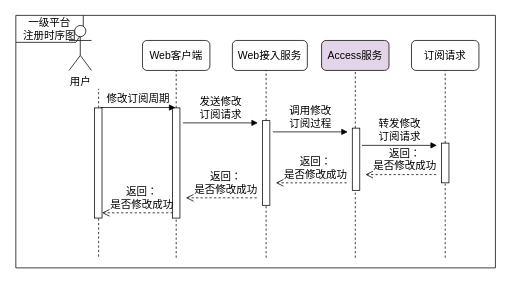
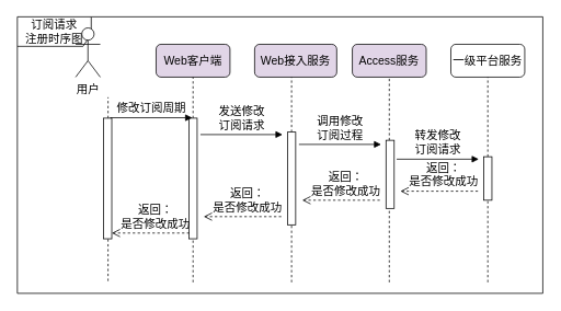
  <mxCell id="0" />
  <mxCell id="1" parent="0" />
- <mxCell id="2" value="&lt;font style=&quot;font-size: 14px&quot;&gt;一级平台&lt;br&gt;注册时序图&lt;/font&gt;" style="shape=umlFrame;whiteSpace=wrap;html=1;width=90;height=36;" vertex="1" parent="1"><mxGeometry y="20" width="640" height="337" as="geometry" x="20" /></mxCell>
+ <mxCell id="2" value="&lt;font style=&quot;font-size: 14px&quot;&gt;订阅请求&lt;br&gt;注册时序图&lt;/font&gt;" style="shape=umlFrame;whiteSpace=wrap;html=1;width=90;height=36;" vertex="1" parent="1"><mxGeometry y="20" width="640" height="337" as="geometry" x="20" /></mxCell>
  <mxCell id="3" value="用户" style="shape=umlActor;verticalLabelPosition=bottom;labelBackgroundColor=#ffffff;verticalAlign=top;html=1;outlineConnect=0;fontSize=14;fontColor=#000000;" parent="1" vertex="1"><mxGeometry x="91" y="33.5" width="30" height="60" as="geometry" /></mxCell>
- <mxCell id="4" value="Web客户端" style="rounded=1;whiteSpace=wrap;html=1;fontSize=14;fontColor=#000000;" parent="1" vertex="1"><mxGeometry x="189" y="53.5" width="90" height="40" as="geometry" /></mxCell>
+ <mxCell id="4" value="Web客户端" style="rounded=1;whiteSpace=wrap;html=1;fontSize=14;fontColor=#000000;fillColor=#e1d5e7;" parent="1" vertex="1"><mxGeometry x="189" y="53.5" width="90" height="40" as="geometry" /></mxCell>
  <mxCell id="5" value="" style="endArrow=none;dashed=1;html=1;fontSize=14;fontColor=#000000;" parent="1" source="15" edge="1"><mxGeometry width="50" height="50" relative="1" as="geometry"><mxPoint x="234" y="343.5" as="sourcePoint" /><mxPoint x="234" y="93.5" as="targetPoint" /></mxGeometry></mxCell>
  <mxCell id="6" value="" style="endArrow=none;dashed=1;html=1;fontSize=14;fontColor=#000000;" parent="1" source="13" edge="1"><mxGeometry width="50" height="50" relative="1" as="geometry"><mxPoint x="130.5" y="342" as="sourcePoint" /><mxPoint x="130.5" y="118" as="targetPoint" /></mxGeometry></mxCell>
- <mxCell id="7" value="&lt;span&gt;Web接入服务&lt;/span&gt;" style="rounded=1;whiteSpace=wrap;html=1;fontSize=14;fontColor=#000000;" parent="1" vertex="1"><mxGeometry x="309" y="53.5" width="100" height="40" as="geometry" /></mxCell>
+ <mxCell id="7" value="&lt;span&gt;Web接入服务&lt;/span&gt;" style="rounded=1;whiteSpace=wrap;html=1;fontSize=14;fontColor=#000000;fillColor=#e1d5e7;" parent="1" vertex="1"><mxGeometry x="309" y="53.5" width="100" height="40" as="geometry" /></mxCell>
  <mxCell id="8" value="" style="endArrow=none;dashed=1;html=1;fontSize=14;fontColor=#000000;" parent="1" source="19" edge="1"><mxGeometry width="50" height="50" relative="1" as="geometry"><mxPoint x="354" y="343.5" as="sourcePoint" /><mxPoint x="354" y="93.5" as="targetPoint" /></mxGeometry></mxCell>
  <mxCell id="9" value="Access服务" style="rounded=1;whiteSpace=wrap;html=1;fontSize=14;fontColor=#000000;fillColor=#e1d5e7;" parent="1" vertex="1"><mxGeometry x="428" y="53.5" width="90" height="40" as="geometry" /></mxCell>
  <mxCell id="10" value="" style="endArrow=none;dashed=1;html=1;fontSize=14;fontColor=#000000;" parent="1" source="22" edge="1"><mxGeometry width="50" height="50" relative="1" as="geometry"><mxPoint x="473" y="343.5" as="sourcePoint" /><mxPoint x="473" y="93.5" as="targetPoint" /></mxGeometry></mxCell>
- <mxCell id="11" value="订阅请求" style="rounded=1;whiteSpace=wrap;html=1;fontSize=14;fontColor=#000000;" parent="1" vertex="1"><mxGeometry x="548" y="53.5" width="90" height="40" as="geometry" /></mxCell>
+ <mxCell id="11" value="一级平台服务" style="rounded=1;whiteSpace=wrap;html=1;fontSize=14;fontColor=#000000;" parent="1" vertex="1"><mxGeometry x="548" y="53.5" width="90" height="40" as="geometry" /></mxCell>
  <mxCell id="12" value="" style="endArrow=none;dashed=1;html=1;fontSize=14;fontColor=#000000;" parent="1" source="24" edge="1"><mxGeometry width="50" height="50" relative="1" as="geometry"><mxPoint x="593" y="343.5" as="sourcePoint" /><mxPoint x="593" y="93.5" as="targetPoint" /></mxGeometry></mxCell>
  <mxCell id="13" value="" style="html=1;points=[];perimeter=orthogonalPerimeter;rounded=0;shadow=0;comic=0;labelBackgroundColor=none;strokeColor=#000000;strokeWidth=1;fillColor=#FFFFFF;fontFamily=Verdana;fontSize=14;fontColor=#000000;align=center;" parent="1" vertex="1"><mxGeometry x="125" y="143.5" width="10" height="147" as="geometry" /></mxCell>
  <mxCell id="14" value="" style="endArrow=none;dashed=1;html=1;fontSize=14;fontColor=#000000;" parent="1" target="13" edge="1"><mxGeometry width="50" height="50" relative="1" as="geometry"><mxPoint x="130.5" y="342" as="sourcePoint" /><mxPoint x="130.5" y="118" as="targetPoint" /></mxGeometry></mxCell>
  <mxCell id="15" value="" style="html=1;points=[];perimeter=orthogonalPerimeter;rounded=0;shadow=0;comic=0;labelBackgroundColor=none;strokeColor=#000000;strokeWidth=1;fillColor=#FFFFFF;fontFamily=Verdana;fontSize=14;fontColor=#000000;align=center;" parent="1" vertex="1"><mxGeometry x="229" y="143.5" width="10" height="147" as="geometry" /></mxCell>
  <mxCell id="16" value="" style="endArrow=none;dashed=1;html=1;fontSize=14;fontColor=#000000;" parent="1" target="15" edge="1"><mxGeometry width="50" height="50" relative="1" as="geometry"><mxPoint x="234" y="343.5" as="sourcePoint" /><mxPoint x="234" y="93.5" as="targetPoint" /></mxGeometry></mxCell>
  <mxCell id="17" value="&lt;font style=&quot;font-size: 14px&quot;&gt;修改订阅周期&lt;/font&gt;" style="html=1;verticalAlign=bottom;endArrow=block;labelBackgroundColor=none;fontFamily=Verdana;fontSize=14;elbow=vertical;fontColor=#000000;" parent="1" edge="1"><mxGeometry relative="1" as="geometry"><mxPoint x="133" y="143" as="sourcePoint" /><mxPoint x="233" y="143" as="targetPoint" /></mxGeometry></mxCell>
  <mxCell id="18" value="&lt;font style=&quot;font-size: 14px&quot;&gt;发送修改&lt;br&gt;订阅请求&lt;/font&gt;" style="html=1;verticalAlign=bottom;endArrow=block;labelBackgroundColor=none;fontFamily=Verdana;fontSize=14;elbow=vertical;fontColor=#000000;" parent="1" edge="1"><mxGeometry relative="1" as="geometry"><mxPoint x="243" y="163.5" as="sourcePoint" /><mxPoint x="343" y="163.5" as="targetPoint" /></mxGeometry></mxCell>
  <mxCell id="19" value="" style="html=1;points=[];perimeter=orthogonalPerimeter;rounded=0;shadow=0;comic=0;labelBackgroundColor=none;strokeColor=#000000;strokeWidth=1;fillColor=#FFFFFF;fontFamily=Verdana;fontSize=14;fontColor=#000000;align=center;" parent="1" vertex="1"><mxGeometry x="349" y="160.5" width="10" height="113" as="geometry" /></mxCell>
  <mxCell id="20" value="" style="endArrow=none;dashed=1;html=1;fontSize=14;fontColor=#000000;" parent="1" target="19" edge="1"><mxGeometry width="50" height="50" relative="1" as="geometry"><mxPoint x="354" y="343.5" as="sourcePoint" /><mxPoint x="354" y="93.5" as="targetPoint" /></mxGeometry></mxCell>
  <mxCell id="21" value="&lt;font style=&quot;font-size: 14px&quot;&gt;调用修改&lt;br&gt;订阅过程&lt;/font&gt;" style="html=1;verticalAlign=bottom;endArrow=block;labelBackgroundColor=none;fontFamily=Verdana;fontSize=14;elbow=vertical;fontColor=#000000;" parent="1" edge="1"><mxGeometry relative="1" as="geometry"><mxPoint x="363" y="175.5" as="sourcePoint" /><mxPoint x="463" y="175.5" as="targetPoint" /></mxGeometry></mxCell>
  <mxCell id="22" value="" style="html=1;points=[];perimeter=orthogonalPerimeter;rounded=0;shadow=0;comic=0;labelBackgroundColor=none;strokeColor=#000000;strokeWidth=1;fillColor=#FFFFFF;fontFamily=Verdana;fontSize=14;fontColor=#000000;align=center;" parent="1" vertex="1"><mxGeometry x="469" y="170.5" width="10" height="83" as="geometry" /></mxCell>
  <mxCell id="23" value="" style="endArrow=none;dashed=1;html=1;fontSize=14;fontColor=#000000;" parent="1" target="22" edge="1"><mxGeometry width="50" height="50" relative="1" as="geometry"><mxPoint x="473" y="343.5" as="sourcePoint" /><mxPoint x="473" y="93.5" as="targetPoint" /></mxGeometry></mxCell>
  <mxCell id="24" value="" style="html=1;points=[];perimeter=orthogonalPerimeter;rounded=0;shadow=0;comic=0;labelBackgroundColor=none;strokeColor=#000000;strokeWidth=1;fillColor=#FFFFFF;fontFamily=Verdana;fontSize=14;fontColor=#000000;align=center;" parent="1" vertex="1"><mxGeometry x="588" y="190.5" width="10" height="53" as="geometry" /></mxCell>
  <mxCell id="25" value="" style="endArrow=none;dashed=1;html=1;fontSize=14;fontColor=#000000;" parent="1" target="24" edge="1"><mxGeometry width="50" height="50" relative="1" as="geometry"><mxPoint x="593" y="343.5" as="sourcePoint" /><mxPoint x="593" y="93.5" as="targetPoint" /></mxGeometry></mxCell>
  <mxCell id="26" value="&lt;font style=&quot;font-size: 14px&quot;&gt;转发修改&lt;br&gt;订阅请求&lt;/font&gt;" style="html=1;verticalAlign=bottom;endArrow=block;labelBackgroundColor=none;fontFamily=Verdana;fontSize=14;elbow=vertical;fontColor=#000000;" parent="1" edge="1"><mxGeometry relative="1" as="geometry"><mxPoint x="482" y="193.5" as="sourcePoint" /><mxPoint x="582" y="193.5" as="targetPoint" /></mxGeometry></mxCell>
  <mxCell id="27" value="返回：&lt;br&gt;是否修改成功" style="html=1;verticalAlign=bottom;endArrow=open;dashed=1;endSize=8;labelBackgroundColor=none;fontFamily=Verdana;fontSize=14;fontColor=#000000;" parent="1" edge="1"><mxGeometry x="-0.111" relative="1" as="geometry"><mxPoint x="486.5" y="232.5" as="targetPoint" /><mxPoint x="581" y="232.5" as="sourcePoint" /><mxPoint as="offset" /></mxGeometry></mxCell>
  <mxCell id="28" value="返回：&lt;br&gt;是否修改成功" style="html=1;verticalAlign=bottom;endArrow=open;dashed=1;endSize=8;labelBackgroundColor=none;fontFamily=Verdana;fontSize=14;fontColor=#000000;" parent="1" edge="1"><mxGeometry x="-0.111" relative="1" as="geometry"><mxPoint x="367" y="243.5" as="targetPoint" /><mxPoint x="461.5" y="243.5" as="sourcePoint" /><mxPoint as="offset" /></mxGeometry></mxCell>
  <mxCell id="29" value="返回：&lt;br&gt;是否修改成功" style="html=1;verticalAlign=bottom;endArrow=open;dashed=1;endSize=8;labelBackgroundColor=none;fontFamily=Verdana;fontSize=14;fontColor=#000000;" parent="1" edge="1"><mxGeometry x="-0.111" relative="1" as="geometry"><mxPoint x="247" y="263.5" as="targetPoint" /><mxPoint x="341.5" y="263.5" as="sourcePoint" /><mxPoint as="offset" /></mxGeometry></mxCell>
  <mxCell id="30" value="返回：&lt;br&gt;是否修改成功" style="html=1;verticalAlign=bottom;endArrow=open;dashed=1;endSize=8;labelBackgroundColor=none;fontFamily=Verdana;fontSize=14;fontColor=#000000;" parent="1" edge="1"><mxGeometry x="-0.111" relative="1" as="geometry"><mxPoint x="135" y="283.5" as="targetPoint" /><mxPoint x="229.5" y="283.5" as="sourcePoint" /><mxPoint as="offset" /></mxGeometry></mxCell>
